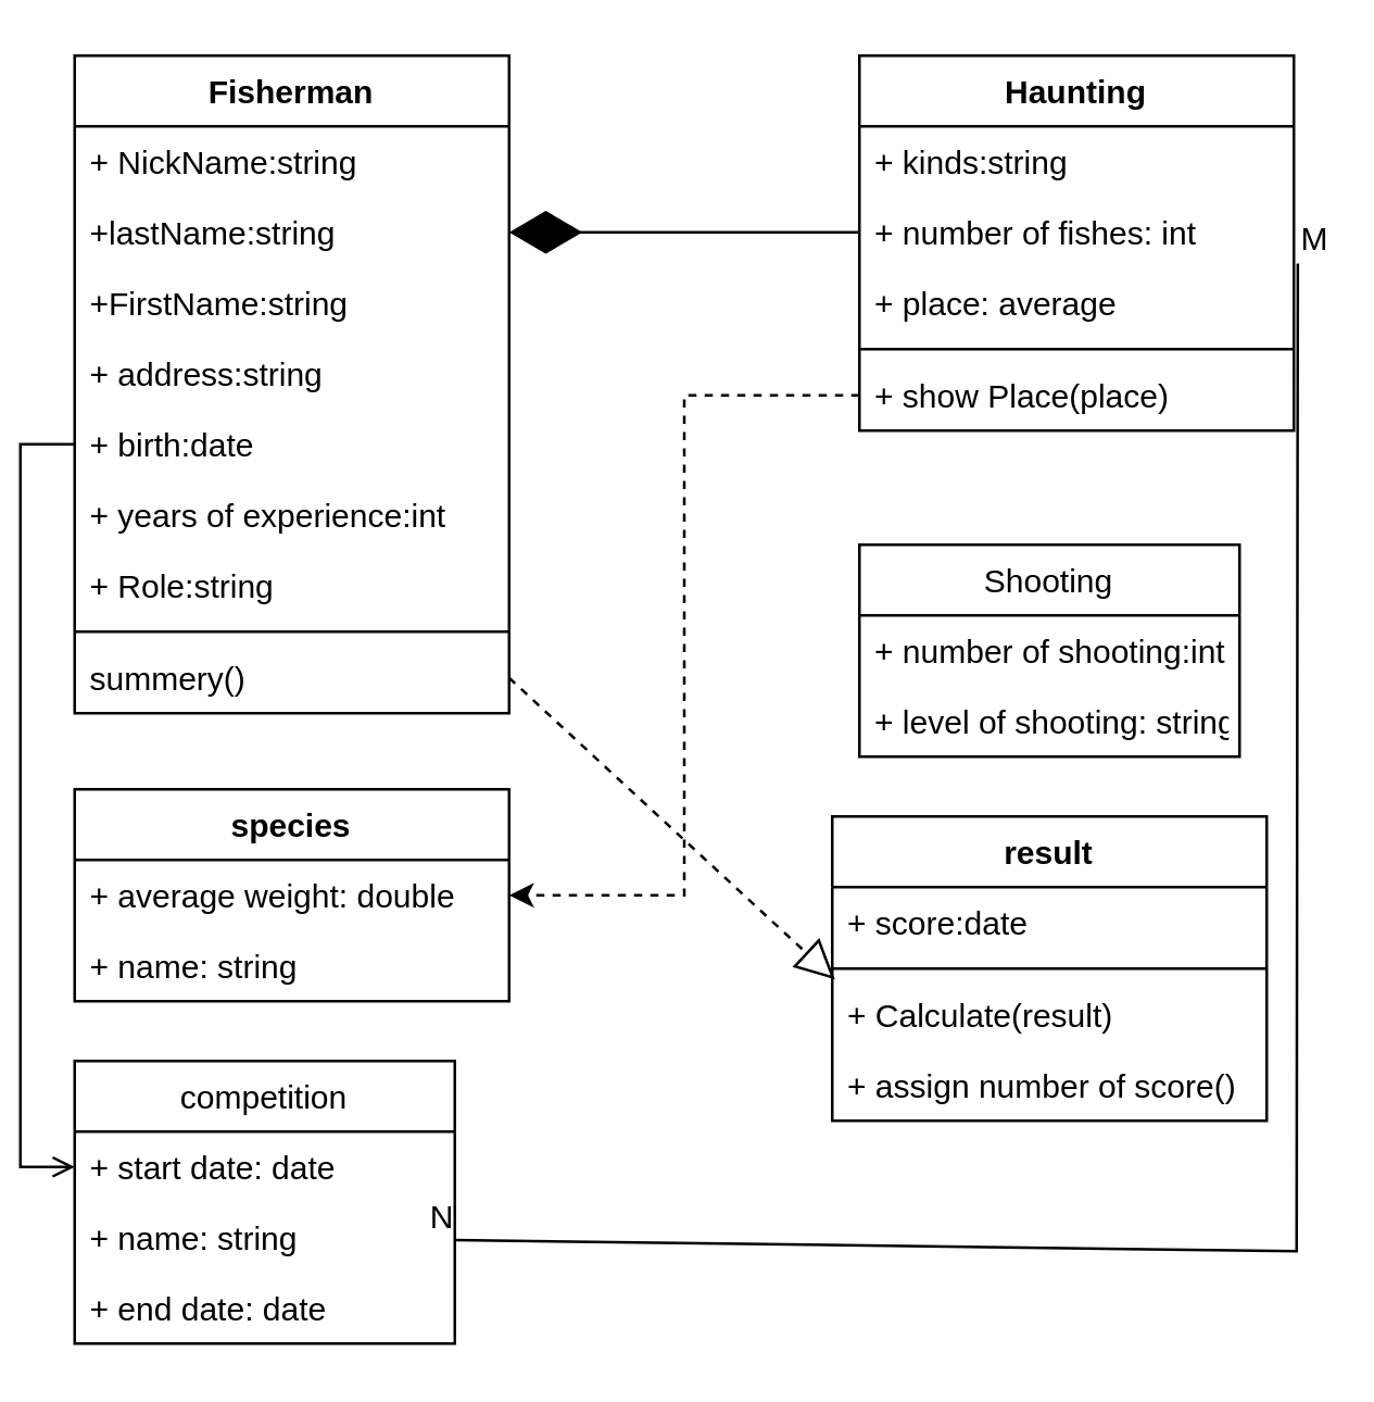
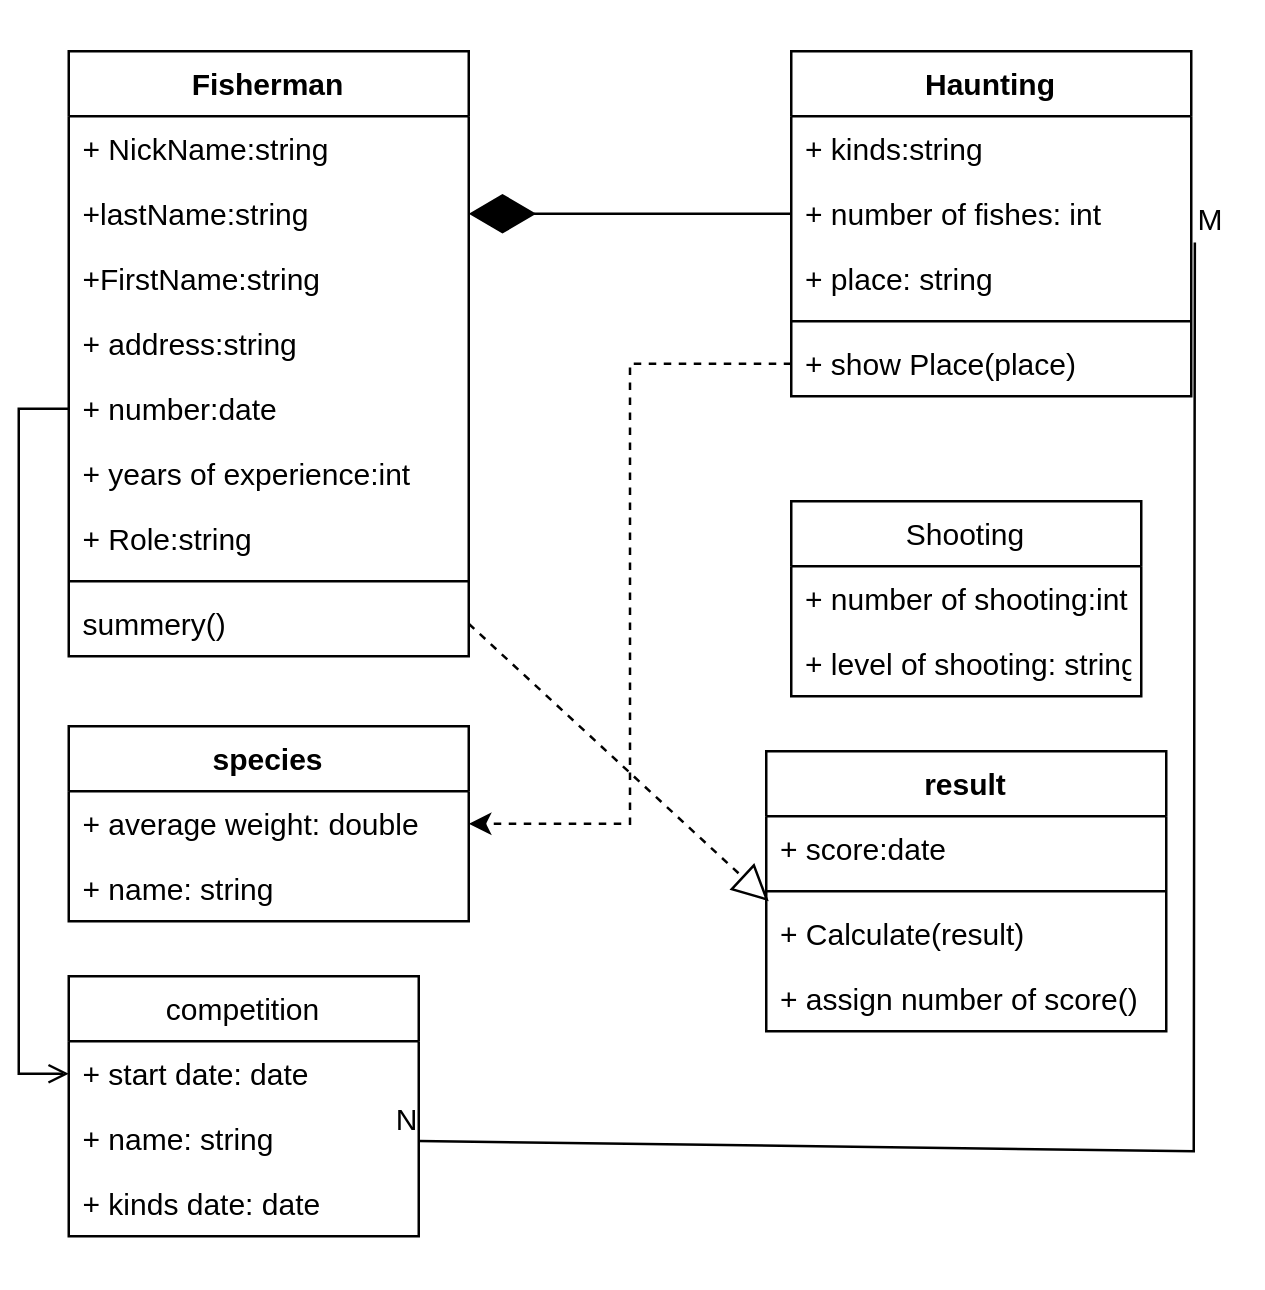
  <mxCell id="0" />
  <mxCell id="1" parent="0" />
  <mxCell id="2" value="Fisherman" style="swimlane;fontStyle=1;align=center;verticalAlign=top;childLayout=stackLayout;horizontal=1;startSize=26;horizontalStack=0;resizeParent=1;resizeParentMax=0;resizeLast=0;collapsible=1;marginBottom=0;" vertex="1" parent="1"><mxGeometry x="20" y="20" width="160" height="242" as="geometry" /></mxCell>
  <mxCell id="3" value="+ NickName:string" style="text;strokeColor=none;fillColor=none;align=left;verticalAlign=top;spacingLeft=4;spacingRight=4;overflow=hidden;rotatable=0;points=[[0,0.5],[1,0.5]];portConstraint=eastwest;" vertex="1" parent="2"><mxGeometry y="26" width="160" height="26" as="geometry" /></mxCell>
  <mxCell id="4" value="+lastName:string" style="text;strokeColor=none;fillColor=none;align=left;verticalAlign=top;spacingLeft=4;spacingRight=4;overflow=hidden;rotatable=0;points=[[0,0.5],[1,0.5]];portConstraint=eastwest;" vertex="1" parent="2"><mxGeometry y="52" width="160" height="26" as="geometry" /></mxCell>
  <mxCell id="5" value="+FirstName:string" style="text;strokeColor=none;fillColor=none;align=left;verticalAlign=top;spacingLeft=4;spacingRight=4;overflow=hidden;rotatable=0;points=[[0,0.5],[1,0.5]];portConstraint=eastwest;" vertex="1" parent="2"><mxGeometry y="78" width="160" height="26" as="geometry" /></mxCell>
  <mxCell id="6" value="+ address:string" style="text;strokeColor=none;fillColor=none;align=left;verticalAlign=top;spacingLeft=4;spacingRight=4;overflow=hidden;rotatable=0;points=[[0,0.5],[1,0.5]];portConstraint=eastwest;" vertex="1" parent="2"><mxGeometry y="104" width="160" height="26" as="geometry" /></mxCell>
- <mxCell id="7" value="+ birth:date" style="text;strokeColor=none;fillColor=none;align=left;verticalAlign=top;spacingLeft=4;spacingRight=4;overflow=hidden;rotatable=0;points=[[0,0.5],[1,0.5]];portConstraint=eastwest;" vertex="1" parent="2"><mxGeometry y="130" width="160" height="26" as="geometry" /></mxCell>
+ <mxCell id="7" value="+ number:date" style="text;strokeColor=none;fillColor=none;align=left;verticalAlign=top;spacingLeft=4;spacingRight=4;overflow=hidden;rotatable=0;points=[[0,0.5],[1,0.5]];portConstraint=eastwest;" vertex="1" parent="2"><mxGeometry y="130" width="160" height="26" as="geometry" /></mxCell>
  <mxCell id="8" value="+ years of experience:int" style="text;strokeColor=none;fillColor=none;align=left;verticalAlign=top;spacingLeft=4;spacingRight=4;overflow=hidden;rotatable=0;points=[[0,0.5],[1,0.5]];portConstraint=eastwest;" vertex="1" parent="2"><mxGeometry y="156" width="160" height="26" as="geometry" /></mxCell>
  <mxCell id="9" value="+ Role:string" style="text;strokeColor=none;fillColor=none;align=left;verticalAlign=top;spacingLeft=4;spacingRight=4;overflow=hidden;rotatable=0;points=[[0,0.5],[1,0.5]];portConstraint=eastwest;" vertex="1" parent="2"><mxGeometry y="182" width="160" height="26" as="geometry" /></mxCell>
  <mxCell id="10" value="" style="line;strokeWidth=1;fillColor=none;align=left;verticalAlign=middle;spacingTop=-1;spacingLeft=3;spacingRight=3;rotatable=0;labelPosition=right;points=[];portConstraint=eastwest;" vertex="1" parent="2"><mxGeometry y="208" width="160" height="8" as="geometry" /></mxCell>
  <mxCell id="11" value="summery()" style="text;strokeColor=none;fillColor=none;align=left;verticalAlign=top;spacingLeft=4;spacingRight=4;overflow=hidden;rotatable=0;points=[[0,0.5],[1,0.5]];portConstraint=eastwest;" vertex="1" parent="2"><mxGeometry y="216" width="160" height="26" as="geometry" /></mxCell>
  <mxCell id="12" value="species" style="swimlane;fontStyle=1;align=center;verticalAlign=top;childLayout=stackLayout;horizontal=1;startSize=26;horizontalStack=0;resizeParent=1;resizeParentMax=0;resizeLast=0;collapsible=1;marginBottom=0;" vertex="1" parent="1"><mxGeometry x="20" y="290" width="160" height="78" as="geometry" /></mxCell>
  <mxCell id="13" value="+ average weight: double" style="text;strokeColor=none;fillColor=none;align=left;verticalAlign=top;spacingLeft=4;spacingRight=4;overflow=hidden;rotatable=0;points=[[0,0.5],[1,0.5]];portConstraint=eastwest;" vertex="1" parent="12"><mxGeometry y="26" width="160" height="26" as="geometry" /></mxCell>
  <mxCell id="14" value="+ name: string" style="text;strokeColor=none;fillColor=none;align=left;verticalAlign=top;spacingLeft=4;spacingRight=4;overflow=hidden;rotatable=0;points=[[0,0.5],[1,0.5]];portConstraint=eastwest;" vertex="1" parent="12"><mxGeometry y="52" width="160" height="26" as="geometry" /></mxCell>
  <mxCell id="15" value="Haunting" style="swimlane;fontStyle=1;align=center;verticalAlign=top;childLayout=stackLayout;horizontal=1;startSize=26;horizontalStack=0;resizeParent=1;resizeParentMax=0;resizeLast=0;collapsible=1;marginBottom=0;" vertex="1" parent="1"><mxGeometry x="309" y="20" width="160" height="138" as="geometry" /></mxCell>
  <mxCell id="16" value="+ kinds:string" style="text;strokeColor=none;fillColor=none;align=left;verticalAlign=top;spacingLeft=4;spacingRight=4;overflow=hidden;rotatable=0;points=[[0,0.5],[1,0.5]];portConstraint=eastwest;" vertex="1" parent="15"><mxGeometry y="26" width="160" height="26" as="geometry" /></mxCell>
  <mxCell id="17" value="+ number of fishes: int" style="text;strokeColor=none;fillColor=none;align=left;verticalAlign=top;spacingLeft=4;spacingRight=4;overflow=hidden;rotatable=0;points=[[0,0.5],[1,0.5]];portConstraint=eastwest;" vertex="1" parent="15"><mxGeometry y="52" width="160" height="26" as="geometry" /></mxCell>
- <mxCell id="18" value="+ place: average" style="text;strokeColor=none;fillColor=none;align=left;verticalAlign=top;spacingLeft=4;spacingRight=4;overflow=hidden;rotatable=0;points=[[0,0.5],[1,0.5]];portConstraint=eastwest;" vertex="1" parent="15"><mxGeometry y="78" width="160" height="26" as="geometry" /></mxCell>
+ <mxCell id="18" value="+ place: string" style="text;strokeColor=none;fillColor=none;align=left;verticalAlign=top;spacingLeft=4;spacingRight=4;overflow=hidden;rotatable=0;points=[[0,0.5],[1,0.5]];portConstraint=eastwest;" vertex="1" parent="15"><mxGeometry y="78" width="160" height="26" as="geometry" /></mxCell>
  <mxCell id="19" value="" style="line;strokeWidth=1;fillColor=none;align=left;verticalAlign=middle;spacingTop=-1;spacingLeft=3;spacingRight=3;rotatable=0;labelPosition=right;points=[];portConstraint=eastwest;" vertex="1" parent="15"><mxGeometry y="104" width="160" height="8" as="geometry" /></mxCell>
  <mxCell id="20" value="+ show Place(place)" style="text;strokeColor=none;fillColor=none;align=left;verticalAlign=top;spacingLeft=4;spacingRight=4;overflow=hidden;rotatable=0;points=[[0,0.5],[1,0.5]];portConstraint=eastwest;" vertex="1" parent="15"><mxGeometry y="112" width="160" height="26" as="geometry" /></mxCell>
  <mxCell id="21" value="Shooting" style="swimlane;fontStyle=0;childLayout=stackLayout;horizontal=1;startSize=26;fillColor=none;horizontalStack=0;resizeParent=1;resizeParentMax=0;resizeLast=0;collapsible=1;marginBottom=0;" vertex="1" parent="1"><mxGeometry x="309" y="200" width="140" height="78" as="geometry" /></mxCell>
  <mxCell id="22" value="+ number of shooting:int" style="text;strokeColor=none;fillColor=none;align=left;verticalAlign=top;spacingLeft=4;spacingRight=4;overflow=hidden;rotatable=0;points=[[0,0.5],[1,0.5]];portConstraint=eastwest;" vertex="1" parent="21"><mxGeometry y="26" width="140" height="26" as="geometry" /></mxCell>
  <mxCell id="23" value="+ level of shooting: string" style="text;strokeColor=none;fillColor=none;align=left;verticalAlign=top;spacingLeft=4;spacingRight=4;overflow=hidden;rotatable=0;points=[[0,0.5],[1,0.5]];portConstraint=eastwest;" vertex="1" parent="21"><mxGeometry y="52" width="140" height="26" as="geometry" /></mxCell>
  <mxCell id="24" value="result" style="swimlane;fontStyle=1;align=center;verticalAlign=top;childLayout=stackLayout;horizontal=1;startSize=26;horizontalStack=0;resizeParent=1;resizeParentMax=0;resizeLast=0;collapsible=1;marginBottom=0;" vertex="1" parent="1"><mxGeometry x="299" y="300" width="160" height="112" as="geometry" /></mxCell>
  <mxCell id="25" value="+ score:date" style="text;strokeColor=none;fillColor=none;align=left;verticalAlign=top;spacingLeft=4;spacingRight=4;overflow=hidden;rotatable=0;points=[[0,0.5],[1,0.5]];portConstraint=eastwest;" vertex="1" parent="24"><mxGeometry y="26" width="160" height="26" as="geometry" /></mxCell>
  <mxCell id="26" value="" style="line;strokeWidth=1;fillColor=none;align=left;verticalAlign=middle;spacingTop=-1;spacingLeft=3;spacingRight=3;rotatable=0;labelPosition=right;points=[];portConstraint=eastwest;" vertex="1" parent="24"><mxGeometry y="52" width="160" height="8" as="geometry" /></mxCell>
  <mxCell id="27" value="+ Calculate(result)" style="text;strokeColor=none;fillColor=none;align=left;verticalAlign=top;spacingLeft=4;spacingRight=4;overflow=hidden;rotatable=0;points=[[0,0.5],[1,0.5]];portConstraint=eastwest;" vertex="1" parent="24"><mxGeometry y="60" width="160" height="26" as="geometry" /></mxCell>
  <mxCell id="28" value="+ assign number of score()" style="text;strokeColor=none;fillColor=none;align=left;verticalAlign=top;spacingLeft=4;spacingRight=4;overflow=hidden;rotatable=0;points=[[0,0.5],[1,0.5]];portConstraint=eastwest;" vertex="1" parent="24"><mxGeometry y="86" width="160" height="26" as="geometry" /></mxCell>
  <mxCell id="29" value="competition" style="swimlane;fontStyle=0;childLayout=stackLayout;horizontal=1;startSize=26;fillColor=none;horizontalStack=0;resizeParent=1;resizeParentMax=0;resizeLast=0;collapsible=1;marginBottom=0;" vertex="1" parent="1"><mxGeometry x="20" y="390" width="140" height="104" as="geometry" /></mxCell>
  <mxCell id="30" value="+ start date: date" style="text;strokeColor=none;fillColor=none;align=left;verticalAlign=top;spacingLeft=4;spacingRight=4;overflow=hidden;rotatable=0;points=[[0,0.5],[1,0.5]];portConstraint=eastwest;" vertex="1" parent="29"><mxGeometry y="26" width="140" height="26" as="geometry" /></mxCell>
  <mxCell id="31" value="+ name: string" style="text;strokeColor=none;fillColor=none;align=left;verticalAlign=top;spacingLeft=4;spacingRight=4;overflow=hidden;rotatable=0;points=[[0,0.5],[1,0.5]];portConstraint=eastwest;" vertex="1" parent="29"><mxGeometry y="52" width="140" height="26" as="geometry" /></mxCell>
- <mxCell id="32" value="+ end date: date" style="text;strokeColor=none;fillColor=none;align=left;verticalAlign=top;spacingLeft=4;spacingRight=4;overflow=hidden;rotatable=0;points=[[0,0.5],[1,0.5]];portConstraint=eastwest;" vertex="1" parent="29"><mxGeometry y="78" width="140" height="26" as="geometry" /></mxCell>
+ <mxCell id="32" value="+ kinds date: date" style="text;strokeColor=none;fillColor=none;align=left;verticalAlign=top;spacingLeft=4;spacingRight=4;overflow=hidden;rotatable=0;points=[[0,0.5],[1,0.5]];portConstraint=eastwest;" vertex="1" parent="29"><mxGeometry y="78" width="140" height="26" as="geometry" /></mxCell>
  <mxCell id="33" value="" style="endArrow=diamondThin;endFill=1;endSize=24;html=1;exitX=0;exitY=0.5;exitDx=0;exitDy=0;" edge="1" parent="1" source="17"><mxGeometry width="160" relative="1" as="geometry"><mxPoint x="300" y="260" as="sourcePoint" /><mxPoint x="180" y="85" as="targetPoint" /></mxGeometry></mxCell>
  <mxCell id="34" style="edgeStyle=orthogonalEdgeStyle;rounded=0;orthogonalLoop=1;jettySize=auto;html=1;exitX=0;exitY=0.5;exitDx=0;exitDy=0;entryX=1;entryY=0.5;entryDx=0;entryDy=0;startArrow=none;startFill=0;endArrow=classic;endFill=1;dashed=1;" edge="1" parent="1" source="20" target="13"><mxGeometry relative="1" as="geometry" /></mxCell>
  <mxCell id="35" value="" style="endArrow=block;dashed=1;endFill=0;endSize=12;html=1;exitX=1;exitY=0.5;exitDx=0;exitDy=0;" edge="1" parent="1" source="11"><mxGeometry width="160" relative="1" as="geometry"><mxPoint x="300" y="260" as="sourcePoint" /><mxPoint x="300" y="360" as="targetPoint" /></mxGeometry></mxCell>
  <mxCell id="36" style="edgeStyle=orthogonalEdgeStyle;rounded=0;orthogonalLoop=1;jettySize=auto;html=1;exitX=1;exitY=0.5;exitDx=0;exitDy=0;entryX=1;entryY=0.5;entryDx=0;entryDy=0;startArrow=none;startFill=0;endArrow=ERoneToMany;endFill=0;strokeColor=none;" edge="1" parent="1" source="17" target="31"><mxGeometry relative="1" as="geometry" /></mxCell>
  <mxCell id="37" style="edgeStyle=orthogonalEdgeStyle;rounded=0;orthogonalLoop=1;jettySize=auto;html=1;exitX=0;exitY=0.5;exitDx=0;exitDy=0;entryX=0;entryY=0.5;entryDx=0;entryDy=0;startArrow=none;startFill=0;endArrow=open;endFill=1;" edge="1" parent="1" source="7" target="30"><mxGeometry relative="1" as="geometry" /></mxCell>
  <mxCell id="38" value="" style="endArrow=none;html=1;rounded=0;exitX=1.009;exitY=-0.058;exitDx=0;exitDy=0;exitPerimeter=0;" edge="1" parent="1" source="18" target="31"><mxGeometry relative="1" as="geometry"><mxPoint x="300" y="260" as="sourcePoint" /><mxPoint x="620" y="250" as="targetPoint" /><Array as="points"><mxPoint x="470" y="460" /></Array></mxGeometry></mxCell>
  <mxCell id="39" value="M" style="resizable=0;html=1;align=left;verticalAlign=bottom;" connectable="0" vertex="1" parent="38"><mxGeometry x="-1" relative="1" as="geometry" /></mxCell>
  <mxCell id="40" value="N" style="resizable=0;html=1;align=right;verticalAlign=bottom;" connectable="0" vertex="1" parent="38"><mxGeometry x="1" relative="1" as="geometry" /></mxCell>
